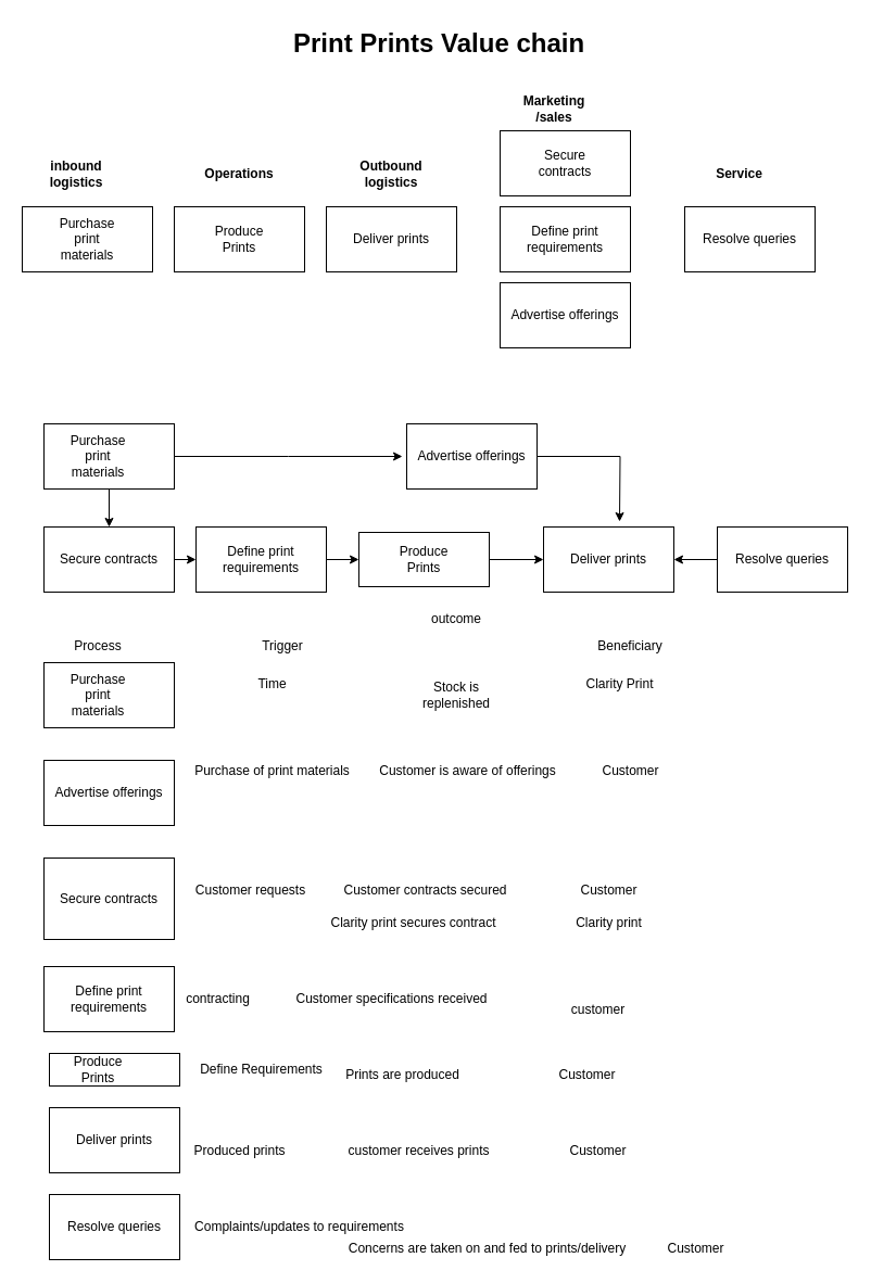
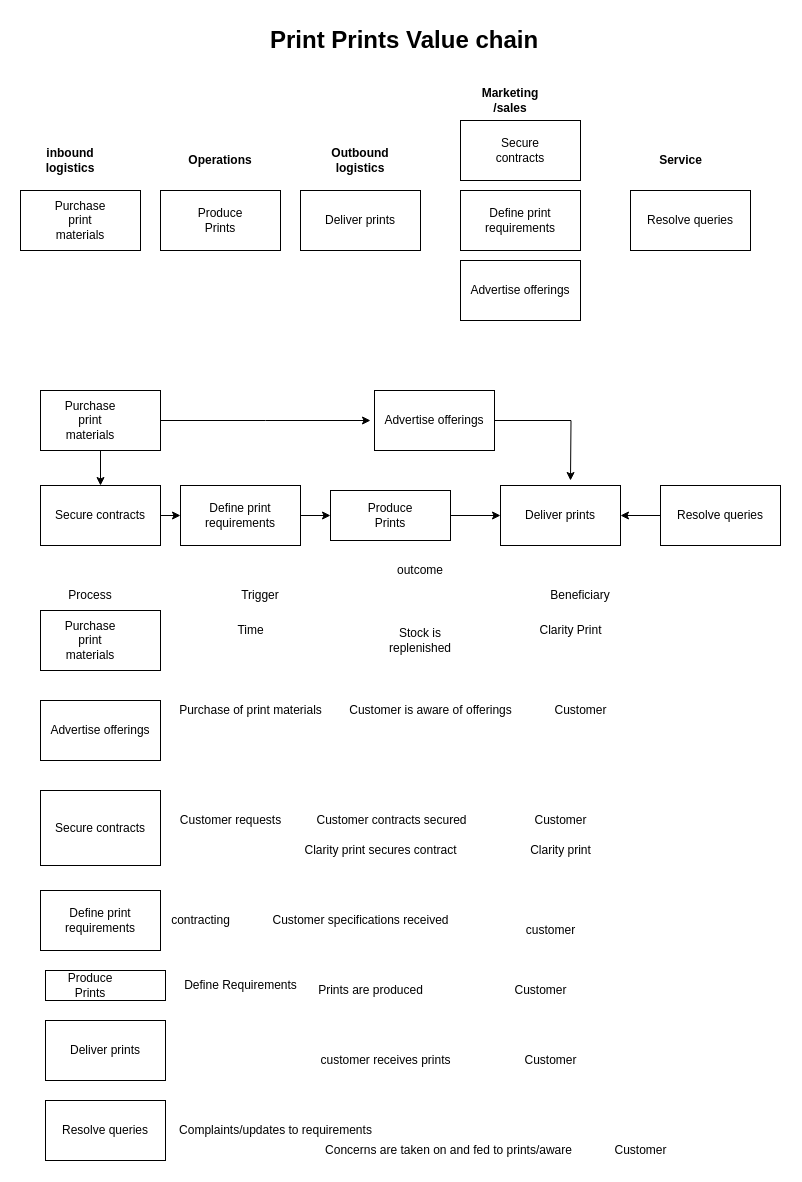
  <mxCell id="0" />
  <mxCell id="1" parent="0" />
  <mxCell id="2" value="" style="rounded=0;whiteSpace=wrap;html=1;" vertex="1" parent="1"><mxGeometry x="45" y="970" width="120" height="30" as="geometry" /></mxCell>
  <mxCell id="3" value="" style="edgeStyle=orthogonalEdgeStyle;rounded=0;orthogonalLoop=1;jettySize=auto;html=1;" edge="1" parent="1" source="4" target="26"><mxGeometry relative="1" as="geometry" /></mxCell>
  <mxCell id="4" value="" style="rounded=0;whiteSpace=wrap;html=1;" vertex="1" parent="1"><mxGeometry x="330" y="490" width="120" height="50" as="geometry" /></mxCell>
  <mxCell id="5" value="" style="edgeStyle=orthogonalEdgeStyle;rounded=0;orthogonalLoop=1;jettySize=auto;html=1;" edge="1" parent="1" source="7" target="28"><mxGeometry relative="1" as="geometry" /></mxCell>
  <mxCell id="6" style="edgeStyle=orthogonalEdgeStyle;rounded=0;orthogonalLoop=1;jettySize=auto;html=1;" edge="1" parent="1" source="7"><mxGeometry relative="1" as="geometry"><mxPoint x="370" y="420" as="targetPoint" /></mxGeometry></mxCell>
  <mxCell id="7" value="" style="rounded=0;whiteSpace=wrap;html=1;" vertex="1" parent="1"><mxGeometry x="40" y="390" width="120" height="60" as="geometry" /></mxCell>
  <mxCell id="8" value="" style="rounded=0;whiteSpace=wrap;html=1;" vertex="1" parent="1"><mxGeometry x="160" y="190" width="120" height="60" as="geometry" /></mxCell>
  <mxCell id="9" value="" style="rounded=0;whiteSpace=wrap;html=1;" vertex="1" parent="1"><mxGeometry x="460" y="120" width="120" height="60" as="geometry" /></mxCell>
  <mxCell id="10" value="Secure contracts" style="text;html=1;strokeColor=none;fillColor=none;align=center;verticalAlign=middle;whiteSpace=wrap;rounded=0;" vertex="1" parent="1"><mxGeometry x="500" y="140" width="40" height="20" as="geometry" /></mxCell>
  <mxCell id="11" value="Produce Prints" style="text;html=1;strokeColor=none;fillColor=none;align=center;verticalAlign=middle;whiteSpace=wrap;rounded=0;" vertex="1" parent="1"><mxGeometry x="200" y="210" width="40" height="20" as="geometry" /></mxCell>
  <mxCell id="12" value="Deliver prints" style="rounded=0;whiteSpace=wrap;html=1;" vertex="1" parent="1"><mxGeometry x="300" y="190" width="120" height="60" as="geometry" /></mxCell>
  <mxCell id="13" value="Resolve queries" style="rounded=0;whiteSpace=wrap;html=1;" vertex="1" parent="1"><mxGeometry x="630" y="190" width="120" height="60" as="geometry" /></mxCell>
  <mxCell id="14" value="" style="rounded=0;whiteSpace=wrap;html=1;" vertex="1" parent="1"><mxGeometry y="190" width="120" height="60" as="geometry" x="20" /></mxCell>
  <mxCell id="15" value="Purchase print materials" style="text;html=1;strokeColor=none;fillColor=none;align=center;verticalAlign=middle;whiteSpace=wrap;rounded=0;" vertex="1" parent="1"><mxGeometry x="60" y="210" width="40" height="20" as="geometry" /></mxCell>
  <mxCell id="16" value="Advertise offerings" style="rounded=0;whiteSpace=wrap;html=1;" vertex="1" parent="1"><mxGeometry x="460" y="260" width="120" height="60" as="geometry" /></mxCell>
  <mxCell id="17" value="Define print requirements" style="rounded=0;whiteSpace=wrap;html=1;" vertex="1" parent="1"><mxGeometry x="460" y="190" width="120" height="60" as="geometry" /></mxCell>
  <mxCell id="18" value="&lt;h1&gt;Print Prints Value chain&lt;/h1&gt;" style="text;html=1;strokeColor=none;fillColor=none;spacing=5;spacingTop=-20;whiteSpace=wrap;overflow=hidden;rounded=0;" vertex="1" parent="1"><mxGeometry x="265" y="20" width="365" height="120" as="geometry" /></mxCell>
  <mxCell id="19" value="inbound logistics" style="text;html=1;strokeColor=none;fillColor=none;align=center;verticalAlign=middle;whiteSpace=wrap;rounded=0;fontStyle=1" vertex="1" parent="1"><mxGeometry x="50" y="150" width="40" height="20" as="geometry" /></mxCell>
  <mxCell id="20" value="Operations" style="text;html=1;strokeColor=none;fillColor=none;align=center;verticalAlign=middle;whiteSpace=wrap;rounded=0;fontStyle=1" vertex="1" parent="1"><mxGeometry x="200" y="150" width="40" height="20" as="geometry" /></mxCell>
  <mxCell id="21" value="Outbound logistics" style="text;html=1;strokeColor=none;fillColor=none;align=center;verticalAlign=middle;whiteSpace=wrap;rounded=0;fontStyle=1" vertex="1" parent="1"><mxGeometry x="340" y="150" width="40" height="20" as="geometry" /></mxCell>
  <mxCell id="22" value="Marketing /sales" style="text;html=1;strokeColor=none;fillColor=none;align=center;verticalAlign=middle;whiteSpace=wrap;rounded=0;fontStyle=1" vertex="1" parent="1"><mxGeometry x="490" y="90" width="40" height="20" as="geometry" /></mxCell>
  <mxCell id="23" value="Service" style="text;html=1;align=center;verticalAlign=middle;resizable=0;points=[];autosize=1;fontStyle=1" vertex="1" parent="1"><mxGeometry x="650" y="150" width="60" height="20" as="geometry" /></mxCell>
  <mxCell id="24" value="Purchase print materials" style="text;html=1;strokeColor=none;fillColor=none;align=center;verticalAlign=middle;whiteSpace=wrap;rounded=0;" vertex="1" parent="1"><mxGeometry x="70" y="410" width="40" height="20" as="geometry" /></mxCell>
  <mxCell id="25" value="Produce Prints" style="text;html=1;strokeColor=none;fillColor=none;align=center;verticalAlign=middle;whiteSpace=wrap;rounded=0;" vertex="1" parent="1"><mxGeometry x="370" y="510" width="40" height="10" as="geometry" /></mxCell>
  <mxCell id="26" value="Deliver prints" style="rounded=0;whiteSpace=wrap;html=1;" vertex="1" parent="1"><mxGeometry x="500" y="485" width="120" height="60" as="geometry" /></mxCell>
  <mxCell id="27" style="edgeStyle=orthogonalEdgeStyle;rounded=0;orthogonalLoop=1;jettySize=auto;html=1;exitX=1;exitY=0.5;exitDx=0;exitDy=0;entryX=0;entryY=0.5;entryDx=0;entryDy=0;" edge="1" parent="1" source="28" target="32"><mxGeometry relative="1" as="geometry"><mxPoint x="170" y="515" as="targetPoint" /></mxGeometry></mxCell>
  <mxCell id="28" value="Secure contracts" style="rounded=0;whiteSpace=wrap;html=1;" vertex="1" parent="1"><mxGeometry x="40" y="485" width="120" height="60" as="geometry" /></mxCell>
  <mxCell id="29" value="" style="edgeStyle=orthogonalEdgeStyle;rounded=0;orthogonalLoop=1;jettySize=auto;html=1;" edge="1" parent="1" source="30"><mxGeometry relative="1" as="geometry"><mxPoint x="570" y="480" as="targetPoint" /></mxGeometry></mxCell>
  <mxCell id="30" value="Advertise offerings" style="rounded=0;whiteSpace=wrap;html=1;" vertex="1" parent="1"><mxGeometry x="374" y="390" width="120" height="60" as="geometry" /></mxCell>
  <mxCell id="31" style="edgeStyle=orthogonalEdgeStyle;rounded=0;orthogonalLoop=1;jettySize=auto;html=1;exitX=1;exitY=0.5;exitDx=0;exitDy=0;entryX=0;entryY=0.5;entryDx=0;entryDy=0;" edge="1" parent="1" source="32" target="4"><mxGeometry relative="1" as="geometry" /></mxCell>
  <mxCell id="32" value="Define print requirements" style="rounded=0;whiteSpace=wrap;html=1;" vertex="1" parent="1"><mxGeometry x="180" y="485" width="120" height="60" as="geometry" /></mxCell>
  <mxCell id="33" value="" style="edgeStyle=orthogonalEdgeStyle;rounded=0;orthogonalLoop=1;jettySize=auto;html=1;" edge="1" parent="1" source="34" target="26"><mxGeometry relative="1" as="geometry" /></mxCell>
  <mxCell id="34" value="Resolve queries" style="rounded=0;whiteSpace=wrap;html=1;" vertex="1" parent="1"><mxGeometry x="660" y="485" width="120" height="60" as="geometry" /></mxCell>
  <mxCell id="35" value="" style="rounded=0;whiteSpace=wrap;html=1;" vertex="1" parent="1"><mxGeometry x="40" y="610" width="120" height="60" as="geometry" /></mxCell>
  <mxCell id="36" value="Purchase print materials" style="text;html=1;strokeColor=none;fillColor=none;align=center;verticalAlign=middle;whiteSpace=wrap;rounded=0;" vertex="1" parent="1"><mxGeometry x="70" y="630" width="40" height="20" as="geometry" /></mxCell>
  <mxCell id="37" value="Process" style="text;html=1;strokeColor=none;fillColor=none;align=center;verticalAlign=middle;whiteSpace=wrap;rounded=0;" vertex="1" parent="1"><mxGeometry x="70" y="585" width="40" height="20" as="geometry" /></mxCell>
  <mxCell id="38" value="Trigger" style="text;html=1;strokeColor=none;fillColor=none;align=center;verticalAlign=middle;whiteSpace=wrap;rounded=0;" vertex="1" parent="1"><mxGeometry x="240" y="585" width="40" height="20" as="geometry" /></mxCell>
  <mxCell id="39" value="outcome" style="text;html=1;strokeColor=none;fillColor=none;align=center;verticalAlign=middle;whiteSpace=wrap;rounded=0;" vertex="1" parent="1"><mxGeometry x="400" y="560" width="40" height="20" as="geometry" /></mxCell>
  <mxCell id="40" value="Time" style="text;html=1;align=center;verticalAlign=middle;resizable=0;points=[];autosize=1;" vertex="1" parent="1"><mxGeometry x="230" y="620" width="40" height="20" as="geometry" /></mxCell>
  <mxCell id="41" value="Beneficiary" style="text;html=1;strokeColor=none;fillColor=none;align=center;verticalAlign=middle;whiteSpace=wrap;rounded=0;" vertex="1" parent="1"><mxGeometry x="560" y="585" width="40" height="20" as="geometry" /></mxCell>
  <mxCell id="42" value="Stock is replenished" style="text;html=1;strokeColor=none;fillColor=none;align=center;verticalAlign=middle;whiteSpace=wrap;rounded=0;" vertex="1" parent="1"><mxGeometry x="400" y="630" width="40" height="20" as="geometry" /></mxCell>
  <mxCell id="43" value="Clarity Print" style="text;html=1;align=center;verticalAlign=middle;resizable=0;points=[];autosize=1;" vertex="1" parent="1"><mxGeometry x="530" y="620" width="80" height="20" as="geometry" /></mxCell>
  <mxCell id="44" value="Advertise offerings" style="rounded=0;whiteSpace=wrap;html=1;" vertex="1" parent="1"><mxGeometry x="40" y="700" width="120" height="60" as="geometry" /></mxCell>
  <mxCell id="45" value="Purchase of print materials" style="text;html=1;align=center;verticalAlign=middle;resizable=0;points=[];autosize=1;" vertex="1" parent="1"><mxGeometry x="170" y="700" width="160" height="20" as="geometry" /></mxCell>
  <mxCell id="46" value="Customer is aware of offerings" style="text;html=1;align=center;verticalAlign=middle;resizable=0;points=[];autosize=1;" vertex="1" parent="1"><mxGeometry x="340" y="700" width="180" height="20" as="geometry" /></mxCell>
  <mxCell id="47" value="Customer" style="text;html=1;align=center;verticalAlign=middle;resizable=0;points=[];autosize=1;" vertex="1" parent="1"><mxGeometry x="545" y="700" width="70" height="20" as="geometry" /></mxCell>
  <mxCell id="48" value="Secure contracts" style="rounded=0;whiteSpace=wrap;html=1;" vertex="1" parent="1"><mxGeometry x="40" y="790" width="120" height="75" as="geometry" /></mxCell>
  <mxCell id="49" value="Customer requests" style="text;html=1;align=center;verticalAlign=middle;resizable=0;points=[];autosize=1;" vertex="1" parent="1"><mxGeometry x="170" y="810" width="120" height="20" as="geometry" /></mxCell>
  <mxCell id="50" value="Customer contracts secured" style="text;html=1;align=center;verticalAlign=middle;resizable=0;points=[];autosize=1;" vertex="1" parent="1"><mxGeometry x="306" y="810" width="170" height="20" as="geometry" /></mxCell>
  <mxCell id="51" value="Customer" style="text;html=1;align=center;verticalAlign=middle;resizable=0;points=[];autosize=1;" vertex="1" parent="1"><mxGeometry x="525" y="810" width="70" height="20" as="geometry" /></mxCell>
  <mxCell id="52" value="Clarity print secures contract" style="text;html=1;align=center;verticalAlign=middle;resizable=0;points=[];autosize=1;" vertex="1" parent="1"><mxGeometry x="295" y="840" width="170" height="20" as="geometry" /></mxCell>
  <mxCell id="53" value="Clarity print" style="text;html=1;align=center;verticalAlign=middle;resizable=0;points=[];autosize=1;" vertex="1" parent="1"><mxGeometry x="520" y="840" width="80" height="20" as="geometry" /></mxCell>
  <mxCell id="54" value="Define print requirements" style="rounded=0;whiteSpace=wrap;html=1;" vertex="1" parent="1"><mxGeometry x="40" y="890" width="120" height="60" as="geometry" /></mxCell>
  <mxCell id="55" value="contracting" style="text;html=1;align=center;verticalAlign=middle;resizable=0;points=[];autosize=1;" vertex="1" parent="1"><mxGeometry x="165" y="910" width="70" height="20" as="geometry" /></mxCell>
  <mxCell id="56" value="Customer specifications received" style="text;html=1;align=center;verticalAlign=middle;resizable=0;points=[];autosize=1;" vertex="1" parent="1"><mxGeometry x="265" y="910" width="190" height="20" as="geometry" /></mxCell>
  <mxCell id="57" value="customer" style="text;html=1;align=center;verticalAlign=middle;resizable=0;points=[];autosize=1;" vertex="1" parent="1"><mxGeometry x="520" y="920" width="60" height="20" as="geometry" /></mxCell>
  <mxCell id="58" value="Produce Prints" style="text;html=1;strokeColor=none;fillColor=none;align=center;verticalAlign=middle;whiteSpace=wrap;rounded=0;" vertex="1" parent="1"><mxGeometry x="70" y="980" width="40" height="10" as="geometry" /></mxCell>
  <mxCell id="59" value="Define Requirements" style="text;html=1;align=center;verticalAlign=middle;resizable=0;points=[];autosize=1;" vertex="1" parent="1"><mxGeometry x="175" y="975" width="130" height="20" as="geometry" /></mxCell>
  <mxCell id="60" value="Prints are produced" style="text;html=1;align=center;verticalAlign=middle;resizable=0;points=[];autosize=1;" vertex="1" parent="1"><mxGeometry x="310" y="980" width="120" height="20" as="geometry" /></mxCell>
  <mxCell id="61" value="Customer" style="text;html=1;align=center;verticalAlign=middle;resizable=0;points=[];autosize=1;" vertex="1" parent="1"><mxGeometry x="505" y="980" width="70" height="20" as="geometry" /></mxCell>
  <mxCell id="62" value="Deliver prints" style="rounded=0;whiteSpace=wrap;html=1;" vertex="1" parent="1"><mxGeometry x="45" y="1020" width="120" height="60" as="geometry" /></mxCell>
  <mxCell id="63" value="Resolve queries" style="rounded=0;whiteSpace=wrap;html=1;" vertex="1" parent="1"><mxGeometry x="45" y="1100" width="120" height="60" as="geometry" /></mxCell>
- <mxCell id="64" value="Produced prints" style="text;html=1;align=center;verticalAlign=middle;resizable=0;points=[];autosize=1;" vertex="1" parent="1"><mxGeometry x="170" y="1050" width="100" height="20" as="geometry" /></mxCell>
  <mxCell id="65" value="customer receives prints" style="text;html=1;align=center;verticalAlign=middle;resizable=0;points=[];autosize=1;" vertex="1" parent="1"><mxGeometry x="310" y="1050" width="150" height="20" as="geometry" /></mxCell>
  <mxCell id="66" value="Customer" style="text;html=1;align=center;verticalAlign=middle;resizable=0;points=[];autosize=1;" vertex="1" parent="1"><mxGeometry x="515" y="1050" width="70" height="20" as="geometry" /></mxCell>
  <mxCell id="67" value="Complaints/updates to requirements" style="text;html=1;align=center;verticalAlign=middle;resizable=0;points=[];autosize=1;" vertex="1" parent="1"><mxGeometry x="170" y="1120" width="210" height="20" as="geometry" /></mxCell>
- <mxCell id="68" value="Concerns are taken on and fed to prints/delivery" style="text;html=1;align=center;verticalAlign=middle;resizable=0;points=[];autosize=1;" vertex="1" parent="1"><mxGeometry x="312.5" y="1140" width="270" height="20" as="geometry" /></mxCell>
+ <mxCell id="68" value="Concerns are taken on and fed to prints/aware" style="text;html=1;align=center;verticalAlign=middle;resizable=0;points=[];autosize=1;" vertex="1" parent="1"><mxGeometry x="312.5" y="1140" width="270" height="20" as="geometry" /></mxCell>
  <mxCell id="69" value="Customer" style="text;html=1;align=center;verticalAlign=middle;resizable=0;points=[];autosize=1;" vertex="1" parent="1"><mxGeometry x="605" y="1140" width="70" height="20" as="geometry" /></mxCell>
